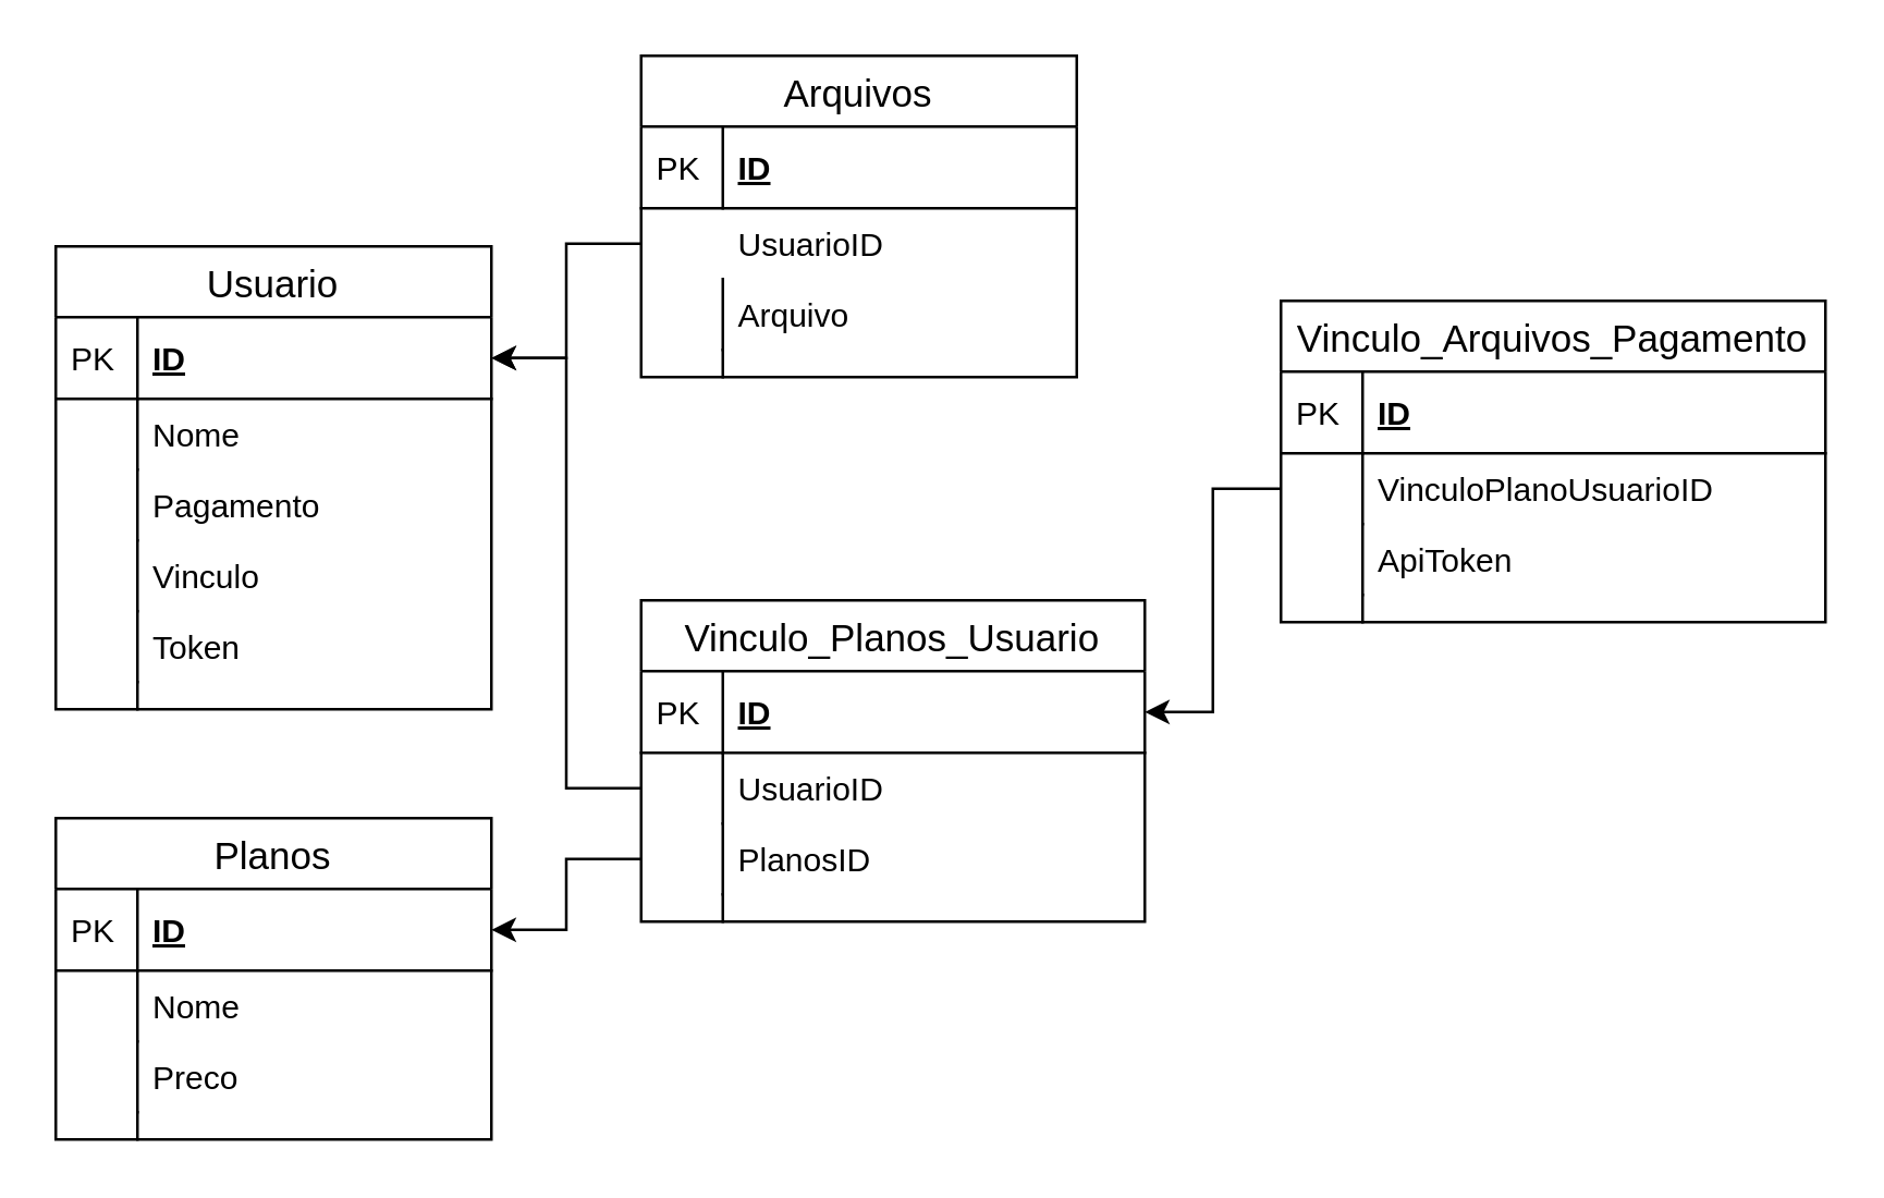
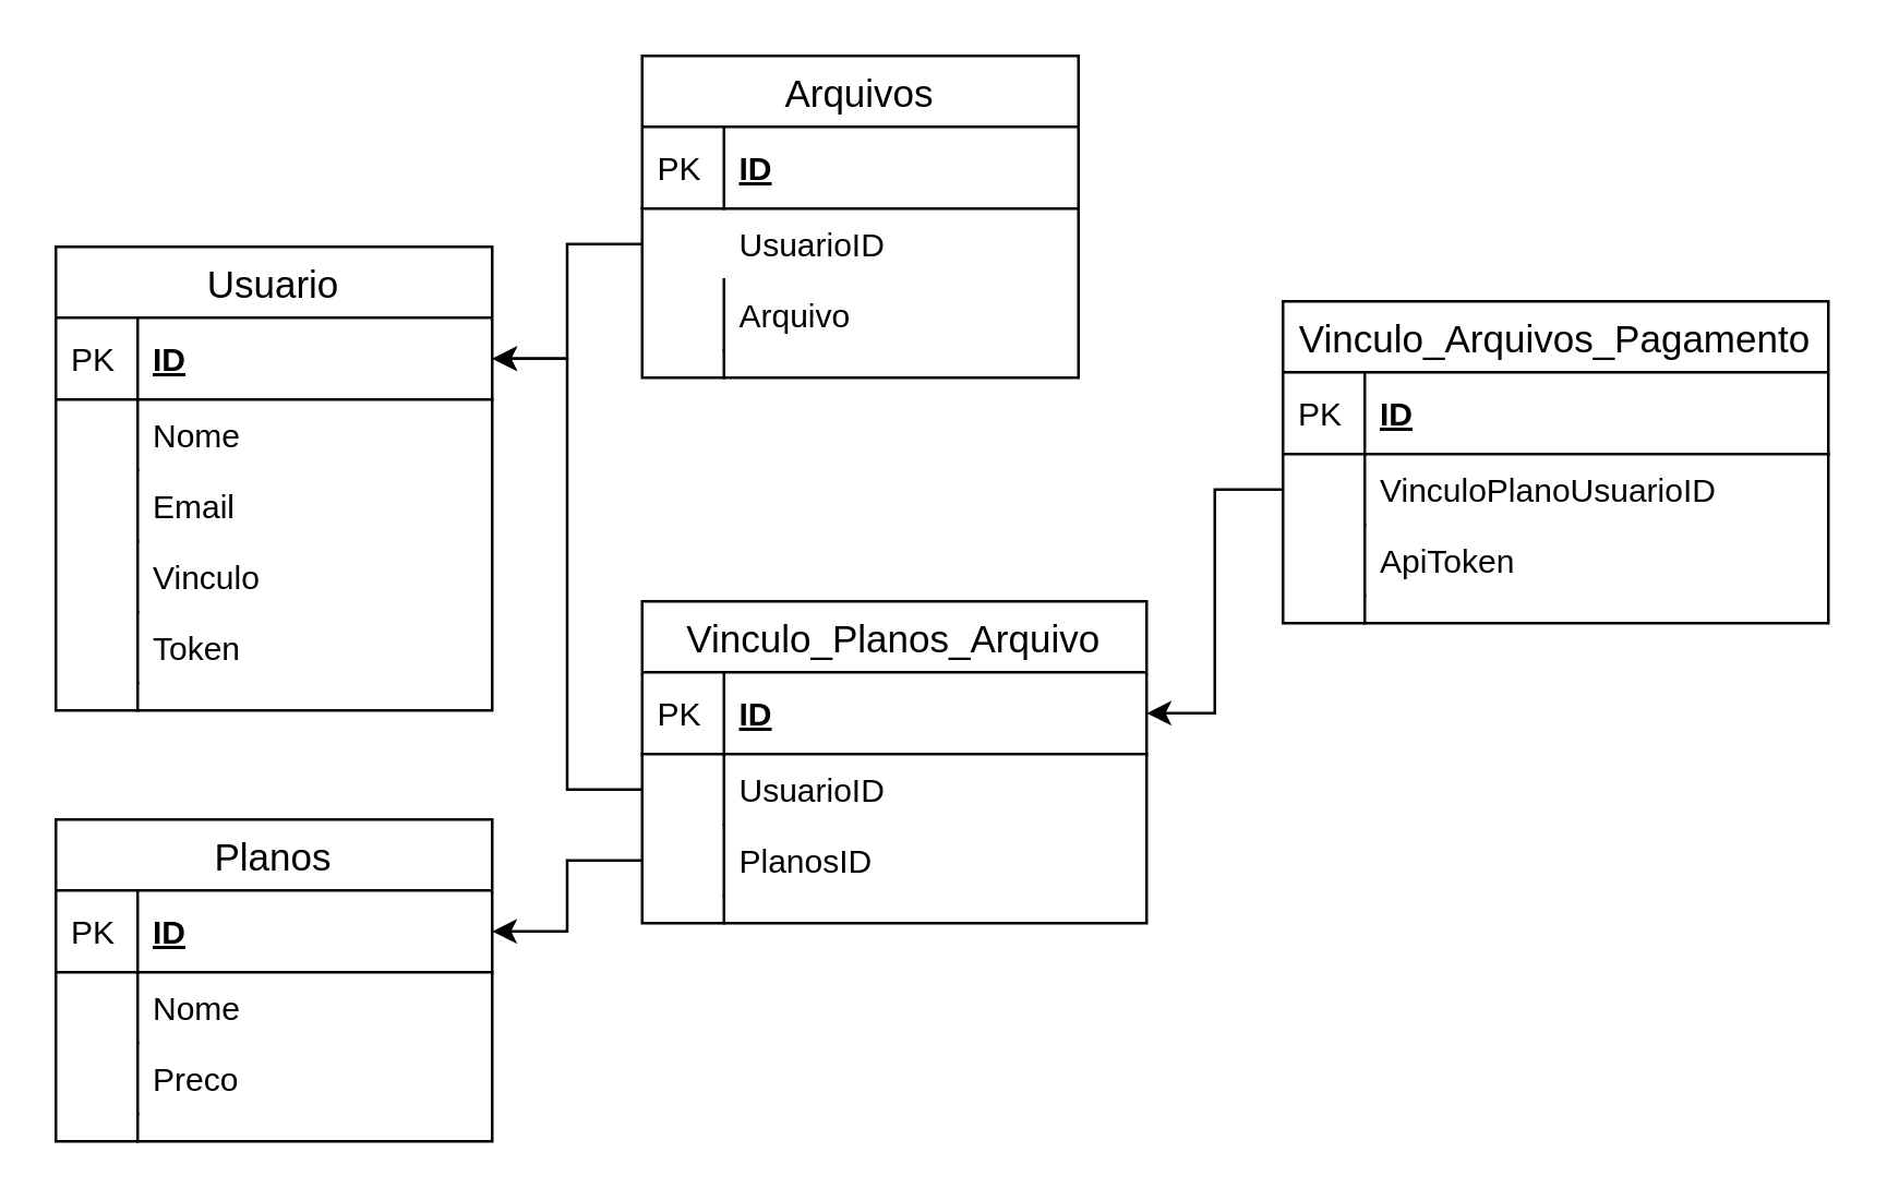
  <mxCell id="0" />
  <mxCell id="1" parent="0" />
  <mxCell id="2" value="Usuario" style="swimlane;fontStyle=0;childLayout=stackLayout;horizontal=1;startSize=26;horizontalStack=0;resizeParent=1;resizeParentMax=0;resizeLast=0;collapsible=1;marginBottom=0;align=center;fontSize=14;" vertex="1" parent="1"><mxGeometry x="20" y="90" width="160" height="170" as="geometry" /></mxCell>
  <mxCell id="3" value="ID" style="shape=partialRectangle;top=0;left=0;right=0;bottom=1;align=left;verticalAlign=middle;fillColor=none;spacingLeft=34;spacingRight=4;overflow=hidden;rotatable=0;points=[[0,0.5],[1,0.5]];portConstraint=eastwest;dropTarget=0;fontStyle=5;fontSize=12;" vertex="1" parent="2"><mxGeometry y="26" width="160" height="30" as="geometry" /></mxCell>
  <mxCell id="4" value="PK" style="shape=partialRectangle;top=0;left=0;bottom=0;fillColor=none;align=left;verticalAlign=middle;spacingLeft=4;spacingRight=4;overflow=hidden;rotatable=0;points=[];portConstraint=eastwest;part=1;fontSize=12;" vertex="1" connectable="0" parent="3"><mxGeometry width="30" height="30" as="geometry" /></mxCell>
  <mxCell id="5" value="Nome" style="shape=partialRectangle;top=0;left=0;right=0;bottom=0;align=left;verticalAlign=top;fillColor=none;spacingLeft=34;spacingRight=4;overflow=hidden;rotatable=0;points=[[0,0.5],[1,0.5]];portConstraint=eastwest;dropTarget=0;fontSize=12;" vertex="1" parent="2"><mxGeometry y="56" width="160" height="26" as="geometry" /></mxCell>
  <mxCell id="6" value="" style="shape=partialRectangle;top=0;left=0;bottom=0;fillColor=none;align=left;verticalAlign=top;spacingLeft=4;spacingRight=4;overflow=hidden;rotatable=0;points=[];portConstraint=eastwest;part=1;fontSize=12;" vertex="1" connectable="0" parent="5"><mxGeometry width="30" height="26" as="geometry" /></mxCell>
- <mxCell id="7" value="Pagamento" style="shape=partialRectangle;top=0;left=0;right=0;bottom=0;align=left;verticalAlign=top;fillColor=none;spacingLeft=34;spacingRight=4;overflow=hidden;rotatable=0;points=[[0,0.5],[1,0.5]];portConstraint=eastwest;dropTarget=0;fontSize=12;" vertex="1" parent="2"><mxGeometry y="82" width="160" height="26" as="geometry" /></mxCell>
+ <mxCell id="7" value="Email" style="shape=partialRectangle;top=0;left=0;right=0;bottom=0;align=left;verticalAlign=top;fillColor=none;spacingLeft=34;spacingRight=4;overflow=hidden;rotatable=0;points=[[0,0.5],[1,0.5]];portConstraint=eastwest;dropTarget=0;fontSize=12;" vertex="1" parent="2"><mxGeometry y="82" width="160" height="26" as="geometry" /></mxCell>
  <mxCell id="8" value="" style="shape=partialRectangle;top=0;left=0;bottom=0;fillColor=none;align=left;verticalAlign=top;spacingLeft=4;spacingRight=4;overflow=hidden;rotatable=0;points=[];portConstraint=eastwest;part=1;fontSize=12;" vertex="1" connectable="0" parent="7"><mxGeometry width="30" height="26" as="geometry" /></mxCell>
  <mxCell id="9" value="Vinculo" style="shape=partialRectangle;top=0;left=0;right=0;bottom=0;align=left;verticalAlign=top;fillColor=none;spacingLeft=34;spacingRight=4;overflow=hidden;rotatable=0;points=[[0,0.5],[1,0.5]];portConstraint=eastwest;dropTarget=0;fontSize=12;" vertex="1" parent="2"><mxGeometry y="108" width="160" height="26" as="geometry" /></mxCell>
  <mxCell id="10" value="" style="shape=partialRectangle;top=0;left=0;bottom=0;fillColor=none;align=left;verticalAlign=top;spacingLeft=4;spacingRight=4;overflow=hidden;rotatable=0;points=[];portConstraint=eastwest;part=1;fontSize=12;" vertex="1" connectable="0" parent="9"><mxGeometry width="30" height="26" as="geometry" /></mxCell>
  <mxCell id="11" value="Token" style="shape=partialRectangle;top=0;left=0;right=0;bottom=0;align=left;verticalAlign=top;fillColor=none;spacingLeft=34;spacingRight=4;overflow=hidden;rotatable=0;points=[[0,0.5],[1,0.5]];portConstraint=eastwest;dropTarget=0;fontSize=12;" vertex="1" parent="2"><mxGeometry y="134" width="160" height="26" as="geometry" /></mxCell>
  <mxCell id="12" value="" style="shape=partialRectangle;top=0;left=0;bottom=0;fillColor=none;align=left;verticalAlign=top;spacingLeft=4;spacingRight=4;overflow=hidden;rotatable=0;points=[];portConstraint=eastwest;part=1;fontSize=12;" vertex="1" connectable="0" parent="11"><mxGeometry width="30" height="26" as="geometry" /></mxCell>
  <mxCell id="13" value="" style="shape=partialRectangle;top=0;left=0;right=0;bottom=0;align=left;verticalAlign=top;fillColor=none;spacingLeft=34;spacingRight=4;overflow=hidden;rotatable=0;points=[[0,0.5],[1,0.5]];portConstraint=eastwest;dropTarget=0;fontSize=12;" vertex="1" parent="2"><mxGeometry y="160" width="160" height="10" as="geometry" /></mxCell>
  <mxCell id="14" value="" style="shape=partialRectangle;top=0;left=0;bottom=0;fillColor=none;align=left;verticalAlign=top;spacingLeft=4;spacingRight=4;overflow=hidden;rotatable=0;points=[];portConstraint=eastwest;part=1;fontSize=12;" vertex="1" connectable="0" parent="13"><mxGeometry width="30" height="10" as="geometry" /></mxCell>
  <mxCell id="15" style="edgeStyle=orthogonalEdgeStyle;rounded=0;orthogonalLoop=1;jettySize=auto;html=1;entryX=1;entryY=0.5;entryDx=0;entryDy=0;" edge="1" parent="1" source="19" target="3"><mxGeometry relative="1" as="geometry" /></mxCell>
  <mxCell id="16" value="Arquivos" style="swimlane;fontStyle=0;childLayout=stackLayout;horizontal=1;startSize=26;horizontalStack=0;resizeParent=1;resizeParentMax=0;resizeLast=0;collapsible=1;marginBottom=0;align=center;fontSize=14;" vertex="1" parent="1"><mxGeometry x="235" y="20" width="160" height="118" as="geometry" /></mxCell>
  <mxCell id="17" value="ID" style="shape=partialRectangle;top=0;left=0;right=0;bottom=1;align=left;verticalAlign=middle;fillColor=none;spacingLeft=34;spacingRight=4;overflow=hidden;rotatable=0;points=[[0,0.5],[1,0.5]];portConstraint=eastwest;dropTarget=0;fontStyle=5;fontSize=12;" vertex="1" parent="16"><mxGeometry y="26" width="160" height="30" as="geometry" /></mxCell>
  <mxCell id="18" value="PK" style="shape=partialRectangle;top=0;left=0;bottom=0;fillColor=none;align=left;verticalAlign=middle;spacingLeft=4;spacingRight=4;overflow=hidden;rotatable=0;points=[];portConstraint=eastwest;part=1;fontSize=12;" vertex="1" connectable="0" parent="17"><mxGeometry width="30" height="30" as="geometry" /></mxCell>
  <mxCell id="19" value="UsuarioID" style="shape=partialRectangle;top=0;left=0;right=0;bottom=0;align=left;verticalAlign=top;fillColor=none;spacingLeft=34;spacingRight=4;overflow=hidden;rotatable=0;points=[[0,0.5],[1,0.5]];portConstraint=eastwest;dropTarget=0;fontSize=12;" vertex="1" parent="16"><mxGeometry y="56" width="160" height="26" as="geometry" /></mxCell>
  <mxCell id="20" value="Arquivo" style="shape=partialRectangle;top=0;left=0;right=0;bottom=0;align=left;verticalAlign=top;fillColor=none;spacingLeft=34;spacingRight=4;overflow=hidden;rotatable=0;points=[[0,0.5],[1,0.5]];portConstraint=eastwest;dropTarget=0;fontSize=12;" vertex="1" parent="16"><mxGeometry y="82" width="160" height="26" as="geometry" /></mxCell>
  <mxCell id="21" value="" style="shape=partialRectangle;top=0;left=0;bottom=0;fillColor=none;align=left;verticalAlign=top;spacingLeft=4;spacingRight=4;overflow=hidden;rotatable=0;points=[];portConstraint=eastwest;part=1;fontSize=12;" vertex="1" connectable="0" parent="20"><mxGeometry width="30" height="26" as="geometry" /></mxCell>
  <mxCell id="22" value="" style="shape=partialRectangle;top=0;left=0;right=0;bottom=0;align=left;verticalAlign=top;fillColor=none;spacingLeft=34;spacingRight=4;overflow=hidden;rotatable=0;points=[[0,0.5],[1,0.5]];portConstraint=eastwest;dropTarget=0;fontSize=12;" vertex="1" parent="16"><mxGeometry y="108" width="160" height="10" as="geometry" /></mxCell>
  <mxCell id="23" value="" style="shape=partialRectangle;top=0;left=0;bottom=0;fillColor=none;align=left;verticalAlign=top;spacingLeft=4;spacingRight=4;overflow=hidden;rotatable=0;points=[];portConstraint=eastwest;part=1;fontSize=12;" vertex="1" connectable="0" parent="22"><mxGeometry width="30" height="10" as="geometry" /></mxCell>
  <mxCell id="24" value="Planos" style="swimlane;fontStyle=0;childLayout=stackLayout;horizontal=1;startSize=26;horizontalStack=0;resizeParent=1;resizeParentMax=0;resizeLast=0;collapsible=1;marginBottom=0;align=center;fontSize=14;" vertex="1" parent="1"><mxGeometry x="20" y="300" width="160" height="118" as="geometry" /></mxCell>
  <mxCell id="25" value="ID" style="shape=partialRectangle;top=0;left=0;right=0;bottom=1;align=left;verticalAlign=middle;fillColor=none;spacingLeft=34;spacingRight=4;overflow=hidden;rotatable=0;points=[[0,0.5],[1,0.5]];portConstraint=eastwest;dropTarget=0;fontStyle=5;fontSize=12;" vertex="1" parent="24"><mxGeometry y="26" width="160" height="30" as="geometry" /></mxCell>
  <mxCell id="26" value="PK" style="shape=partialRectangle;top=0;left=0;bottom=0;fillColor=none;align=left;verticalAlign=middle;spacingLeft=4;spacingRight=4;overflow=hidden;rotatable=0;points=[];portConstraint=eastwest;part=1;fontSize=12;" vertex="1" connectable="0" parent="25"><mxGeometry width="30" height="30" as="geometry" /></mxCell>
  <mxCell id="27" value="Nome" style="shape=partialRectangle;top=0;left=0;right=0;bottom=0;align=left;verticalAlign=top;fillColor=none;spacingLeft=34;spacingRight=4;overflow=hidden;rotatable=0;points=[[0,0.5],[1,0.5]];portConstraint=eastwest;dropTarget=0;fontSize=12;" vertex="1" parent="24"><mxGeometry y="56" width="160" height="26" as="geometry" /></mxCell>
  <mxCell id="28" value="" style="shape=partialRectangle;top=0;left=0;bottom=0;fillColor=none;align=left;verticalAlign=top;spacingLeft=4;spacingRight=4;overflow=hidden;rotatable=0;points=[];portConstraint=eastwest;part=1;fontSize=12;" vertex="1" connectable="0" parent="27"><mxGeometry width="30" height="26" as="geometry" /></mxCell>
  <mxCell id="29" value="Preco" style="shape=partialRectangle;top=0;left=0;right=0;bottom=0;align=left;verticalAlign=top;fillColor=none;spacingLeft=34;spacingRight=4;overflow=hidden;rotatable=0;points=[[0,0.5],[1,0.5]];portConstraint=eastwest;dropTarget=0;fontSize=12;" vertex="1" parent="24"><mxGeometry y="82" width="160" height="26" as="geometry" /></mxCell>
  <mxCell id="30" value="" style="shape=partialRectangle;top=0;left=0;bottom=0;fillColor=none;align=left;verticalAlign=top;spacingLeft=4;spacingRight=4;overflow=hidden;rotatable=0;points=[];portConstraint=eastwest;part=1;fontSize=12;" vertex="1" connectable="0" parent="29"><mxGeometry width="30" height="26" as="geometry" /></mxCell>
  <mxCell id="31" value="" style="shape=partialRectangle;top=0;left=0;right=0;bottom=0;align=left;verticalAlign=top;fillColor=none;spacingLeft=34;spacingRight=4;overflow=hidden;rotatable=0;points=[[0,0.5],[1,0.5]];portConstraint=eastwest;dropTarget=0;fontSize=12;" vertex="1" parent="24"><mxGeometry y="108" width="160" height="10" as="geometry" /></mxCell>
  <mxCell id="32" value="" style="shape=partialRectangle;top=0;left=0;bottom=0;fillColor=none;align=left;verticalAlign=top;spacingLeft=4;spacingRight=4;overflow=hidden;rotatable=0;points=[];portConstraint=eastwest;part=1;fontSize=12;" vertex="1" connectable="0" parent="31"><mxGeometry width="30" height="10" as="geometry" /></mxCell>
- <mxCell id="33" value="Vinculo_Planos_Usuario" style="swimlane;fontStyle=0;childLayout=stackLayout;horizontal=1;startSize=26;horizontalStack=0;resizeParent=1;resizeParentMax=0;resizeLast=0;collapsible=1;marginBottom=0;align=center;fontSize=14;" vertex="1" parent="1"><mxGeometry x="235" y="220" width="185" height="118" as="geometry" /></mxCell>
+ <mxCell id="33" value="Vinculo_Planos_Arquivo" style="swimlane;fontStyle=0;childLayout=stackLayout;horizontal=1;startSize=26;horizontalStack=0;resizeParent=1;resizeParentMax=0;resizeLast=0;collapsible=1;marginBottom=0;align=center;fontSize=14;" vertex="1" parent="1"><mxGeometry x="235" y="220" width="185" height="118" as="geometry" /></mxCell>
  <mxCell id="34" value="ID" style="shape=partialRectangle;top=0;left=0;right=0;bottom=1;align=left;verticalAlign=middle;fillColor=none;spacingLeft=34;spacingRight=4;overflow=hidden;rotatable=0;points=[[0,0.5],[1,0.5]];portConstraint=eastwest;dropTarget=0;fontStyle=5;fontSize=12;" vertex="1" parent="33"><mxGeometry y="26" width="185" height="30" as="geometry" /></mxCell>
  <mxCell id="35" value="PK" style="shape=partialRectangle;top=0;left=0;bottom=0;fillColor=none;align=left;verticalAlign=middle;spacingLeft=4;spacingRight=4;overflow=hidden;rotatable=0;points=[];portConstraint=eastwest;part=1;fontSize=12;" vertex="1" connectable="0" parent="34"><mxGeometry width="30" height="30" as="geometry" /></mxCell>
  <mxCell id="36" value="UsuarioID" style="shape=partialRectangle;top=0;left=0;right=0;bottom=0;align=left;verticalAlign=top;fillColor=none;spacingLeft=34;spacingRight=4;overflow=hidden;rotatable=0;points=[[0,0.5],[1,0.5]];portConstraint=eastwest;dropTarget=0;fontSize=12;" vertex="1" parent="33"><mxGeometry y="56" width="185" height="26" as="geometry" /></mxCell>
  <mxCell id="37" value="" style="shape=partialRectangle;top=0;left=0;bottom=0;fillColor=none;align=left;verticalAlign=top;spacingLeft=4;spacingRight=4;overflow=hidden;rotatable=0;points=[];portConstraint=eastwest;part=1;fontSize=12;" vertex="1" connectable="0" parent="36"><mxGeometry width="30" height="26" as="geometry" /></mxCell>
  <mxCell id="38" value="PlanosID" style="shape=partialRectangle;top=0;left=0;right=0;bottom=0;align=left;verticalAlign=top;fillColor=none;spacingLeft=34;spacingRight=4;overflow=hidden;rotatable=0;points=[[0,0.5],[1,0.5]];portConstraint=eastwest;dropTarget=0;fontSize=12;" vertex="1" parent="33"><mxGeometry y="82" width="185" height="26" as="geometry" /></mxCell>
  <mxCell id="39" value="" style="shape=partialRectangle;top=0;left=0;bottom=0;fillColor=none;align=left;verticalAlign=top;spacingLeft=4;spacingRight=4;overflow=hidden;rotatable=0;points=[];portConstraint=eastwest;part=1;fontSize=12;" vertex="1" connectable="0" parent="38"><mxGeometry width="30" height="26" as="geometry" /></mxCell>
  <mxCell id="40" value="" style="shape=partialRectangle;top=0;left=0;right=0;bottom=0;align=left;verticalAlign=top;fillColor=none;spacingLeft=34;spacingRight=4;overflow=hidden;rotatable=0;points=[[0,0.5],[1,0.5]];portConstraint=eastwest;dropTarget=0;fontSize=12;" vertex="1" parent="33"><mxGeometry y="108" width="185" height="10" as="geometry" /></mxCell>
  <mxCell id="41" value="" style="shape=partialRectangle;top=0;left=0;bottom=0;fillColor=none;align=left;verticalAlign=top;spacingLeft=4;spacingRight=4;overflow=hidden;rotatable=0;points=[];portConstraint=eastwest;part=1;fontSize=12;" vertex="1" connectable="0" parent="40"><mxGeometry width="30" height="10" as="geometry" /></mxCell>
  <mxCell id="42" style="edgeStyle=orthogonalEdgeStyle;rounded=0;orthogonalLoop=1;jettySize=auto;html=1;entryX=1;entryY=0.5;entryDx=0;entryDy=0;" edge="1" parent="1" source="36" target="3"><mxGeometry relative="1" as="geometry" /></mxCell>
  <mxCell id="43" style="edgeStyle=orthogonalEdgeStyle;rounded=0;orthogonalLoop=1;jettySize=auto;html=1;entryX=1;entryY=0.5;entryDx=0;entryDy=0;" edge="1" parent="1" source="38" target="25"><mxGeometry relative="1" as="geometry" /></mxCell>
  <mxCell id="44" style="edgeStyle=orthogonalEdgeStyle;rounded=0;orthogonalLoop=1;jettySize=auto;html=1;exitX=0;exitY=0.5;exitDx=0;exitDy=0;entryX=1;entryY=0.5;entryDx=0;entryDy=0;" edge="1" parent="1" source="48" target="34"><mxGeometry relative="1" as="geometry" /></mxCell>
  <mxCell id="45" value="Vinculo_Arquivos_Pagamento" style="swimlane;fontStyle=0;childLayout=stackLayout;horizontal=1;startSize=26;horizontalStack=0;resizeParent=1;resizeParentMax=0;resizeLast=0;collapsible=1;marginBottom=0;align=center;fontSize=14;" vertex="1" parent="1"><mxGeometry x="470" y="110" width="200" height="118" as="geometry" /></mxCell>
  <mxCell id="46" value="ID" style="shape=partialRectangle;top=0;left=0;right=0;bottom=1;align=left;verticalAlign=middle;fillColor=none;spacingLeft=34;spacingRight=4;overflow=hidden;rotatable=0;points=[[0,0.5],[1,0.5]];portConstraint=eastwest;dropTarget=0;fontStyle=5;fontSize=12;" vertex="1" parent="45"><mxGeometry y="26" width="200" height="30" as="geometry" /></mxCell>
  <mxCell id="47" value="PK" style="shape=partialRectangle;top=0;left=0;bottom=0;fillColor=none;align=left;verticalAlign=middle;spacingLeft=4;spacingRight=4;overflow=hidden;rotatable=0;points=[];portConstraint=eastwest;part=1;fontSize=12;" vertex="1" connectable="0" parent="46"><mxGeometry width="30" height="30" as="geometry" /></mxCell>
  <mxCell id="48" value="VinculoPlanoUsuarioID" style="shape=partialRectangle;top=0;left=0;right=0;bottom=0;align=left;verticalAlign=top;fillColor=none;spacingLeft=34;spacingRight=4;overflow=hidden;rotatable=0;points=[[0,0.5],[1,0.5]];portConstraint=eastwest;dropTarget=0;fontSize=12;" vertex="1" parent="45"><mxGeometry y="56" width="200" height="26" as="geometry" /></mxCell>
  <mxCell id="49" value="" style="shape=partialRectangle;top=0;left=0;bottom=0;fillColor=none;align=left;verticalAlign=top;spacingLeft=4;spacingRight=4;overflow=hidden;rotatable=0;points=[];portConstraint=eastwest;part=1;fontSize=12;" vertex="1" connectable="0" parent="48"><mxGeometry width="30" height="26" as="geometry" /></mxCell>
  <mxCell id="50" value="ApiToken" style="shape=partialRectangle;top=0;left=0;right=0;bottom=0;align=left;verticalAlign=top;fillColor=none;spacingLeft=34;spacingRight=4;overflow=hidden;rotatable=0;points=[[0,0.5],[1,0.5]];portConstraint=eastwest;dropTarget=0;fontSize=12;" vertex="1" parent="45"><mxGeometry y="82" width="200" height="26" as="geometry" /></mxCell>
  <mxCell id="51" value="" style="shape=partialRectangle;top=0;left=0;bottom=0;fillColor=none;align=left;verticalAlign=top;spacingLeft=4;spacingRight=4;overflow=hidden;rotatable=0;points=[];portConstraint=eastwest;part=1;fontSize=12;" vertex="1" connectable="0" parent="50"><mxGeometry width="30" height="26" as="geometry" /></mxCell>
  <mxCell id="52" value="" style="shape=partialRectangle;top=0;left=0;right=0;bottom=0;align=left;verticalAlign=top;fillColor=none;spacingLeft=34;spacingRight=4;overflow=hidden;rotatable=0;points=[[0,0.5],[1,0.5]];portConstraint=eastwest;dropTarget=0;fontSize=12;" vertex="1" parent="45"><mxGeometry y="108" width="200" height="10" as="geometry" /></mxCell>
  <mxCell id="53" value="" style="shape=partialRectangle;top=0;left=0;bottom=0;fillColor=none;align=left;verticalAlign=top;spacingLeft=4;spacingRight=4;overflow=hidden;rotatable=0;points=[];portConstraint=eastwest;part=1;fontSize=12;" vertex="1" connectable="0" parent="52"><mxGeometry width="30" height="10" as="geometry" /></mxCell>
